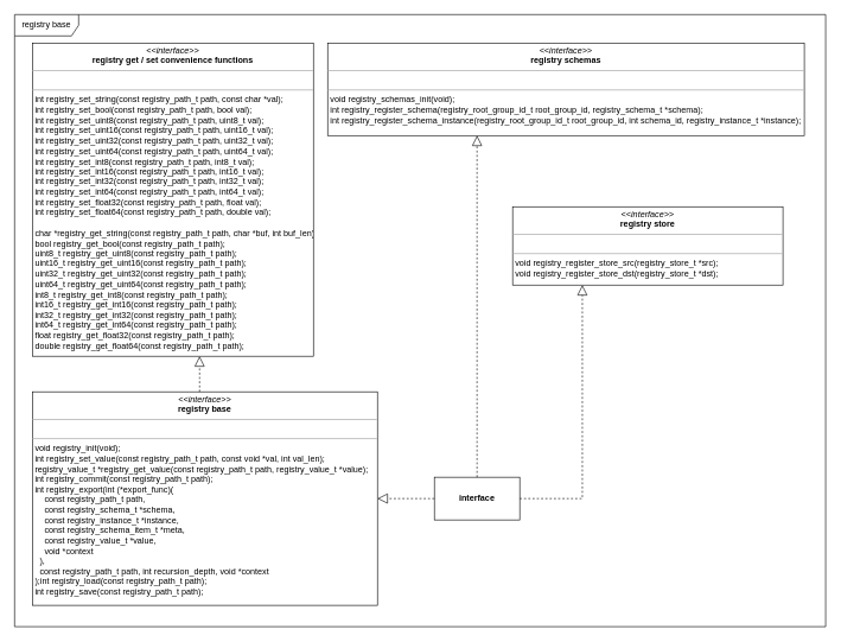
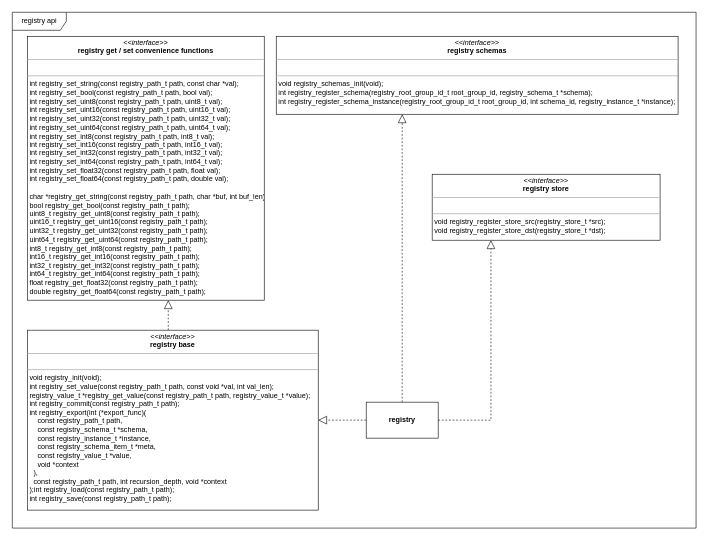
  <mxCell id="0" />
  <mxCell id="1" parent="0" />
- <mxCell id="2" value="registry base" style="shape=umlFrame;whiteSpace=wrap;html=1;verticalAlign=top;width=90;height=30;swimlaneFillColor=#ffffff;" parent="1" vertex="1"><mxGeometry x="20" y="20" width="1140" height="860" as="geometry" /></mxCell>
+ <mxCell id="2" value="registry api" style="shape=umlFrame;whiteSpace=wrap;html=1;verticalAlign=top;width=90;height=30;swimlaneFillColor=#ffffff;" parent="1" vertex="1"><mxGeometry x="20" y="20" width="1140" height="860" as="geometry" /></mxCell>
  <mxCell id="3" value="&lt;p style=&quot;margin: 0px ; margin-top: 4px ; text-align: center&quot;&gt;&lt;i&gt;&amp;lt;&amp;lt;interface&amp;gt;&amp;gt;&lt;/i&gt;&lt;br&gt;&lt;b&gt;registry base&lt;/b&gt;&lt;br&gt;&lt;/p&gt;&lt;hr size=&quot;1&quot;&gt;&lt;p style=&quot;margin: 0px ; margin-left: 4px&quot;&gt;&lt;br&gt;&lt;/p&gt;&lt;hr size=&quot;1&quot;&gt;&lt;p style=&quot;margin: 0px ; margin-left: 4px&quot;&gt;void registry_init(void);&lt;/p&gt;&lt;p style=&quot;margin: 0px ; margin-left: 4px&quot;&gt;int registry_set_value(const registry_path_t path, const void *val, int val_len);&lt;/p&gt;&lt;p style=&quot;margin: 0px ; margin-left: 4px&quot;&gt;registry_value_t *registry_get_value(const registry_path_t path, registry_value_t *value);&lt;/p&gt;&lt;p style=&quot;margin: 0px ; margin-left: 4px&quot;&gt;int registry_commit(const registry_path_t path);&lt;/p&gt;&lt;p style=&quot;margin: 0px ; margin-left: 4px&quot;&gt;int registry_export(int (*export_func)(&lt;/p&gt;&lt;p style=&quot;margin: 0px ; margin-left: 4px&quot;&gt;&amp;nbsp; &amp;nbsp; const registry_path_t path,&lt;/p&gt;&lt;p style=&quot;margin: 0px ; margin-left: 4px&quot;&gt;&amp;nbsp; &amp;nbsp; const registry_schema_t *schema,&lt;/p&gt;&lt;p style=&quot;margin: 0px ; margin-left: 4px&quot;&gt;&amp;nbsp; &amp;nbsp; const registry_instance_t *instance,&lt;/p&gt;&lt;p style=&quot;margin: 0px ; margin-left: 4px&quot;&gt;&amp;nbsp; &amp;nbsp; const registry_schema_item_t *meta,&lt;/p&gt;&lt;p style=&quot;margin: 0px ; margin-left: 4px&quot;&gt;&amp;nbsp; &amp;nbsp; const registry_value_t *value,&lt;/p&gt;&lt;p style=&quot;margin: 0px ; margin-left: 4px&quot;&gt;&amp;nbsp; &amp;nbsp; void *context&lt;/p&gt;&lt;p style=&quot;margin: 0px ; margin-left: 4px&quot;&gt;&amp;nbsp; ),&lt;/p&gt;&lt;p style=&quot;margin: 0px ; margin-left: 4px&quot;&gt;&amp;nbsp; const registry_path_t path, int recursion_depth, void *context&lt;/p&gt;&lt;p style=&quot;margin: 0px ; margin-left: 4px&quot;&gt;);&lt;span&gt;int registry_load(const registry_path_t path);&lt;/span&gt;&lt;/p&gt;&lt;p style=&quot;margin: 0px 0px 0px 4px&quot;&gt;int registry_save(const registry_path_t path);&lt;/p&gt;" style="verticalAlign=top;align=left;overflow=fill;fontSize=12;fontFamily=Helvetica;html=1;" parent="1" vertex="1"><mxGeometry x="45" y="550" width="485" height="300" as="geometry" /></mxCell>
  <mxCell id="4" value="&lt;p style=&quot;margin: 0px ; margin-top: 4px ; text-align: center&quot;&gt;&lt;i&gt;&amp;lt;&amp;lt;interface&amp;gt;&amp;gt;&lt;/i&gt;&lt;br&gt;&lt;b&gt;registry store&lt;/b&gt;&lt;br&gt;&lt;/p&gt;&lt;hr size=&quot;1&quot;&gt;&lt;p style=&quot;margin: 0px ; margin-left: 4px&quot;&gt;&lt;br&gt;&lt;/p&gt;&lt;hr size=&quot;1&quot;&gt;&lt;p style=&quot;margin: 0px ; margin-left: 4px&quot;&gt;&lt;span&gt;void registry_register_store_src(registry_store_t *src);&lt;/span&gt;&lt;br&gt;&lt;/p&gt;&lt;p style=&quot;margin: 0px ; margin-left: 4px&quot;&gt;void registry_register_store_dst(registry_store_t *dst);&lt;/p&gt;&lt;p style=&quot;margin: 0px ; margin-left: 4px&quot;&gt;&lt;br&gt;&lt;/p&gt;" style="verticalAlign=top;align=left;overflow=fill;fontSize=12;fontFamily=Helvetica;html=1;" parent="1" vertex="1"><mxGeometry x="720" y="290" width="380" height="110" as="geometry" /></mxCell>
- <mxCell id="5" value="&lt;b&gt;interface&lt;/b&gt;" style="rounded=0;whiteSpace=wrap;html=1;" parent="1" vertex="1"><mxGeometry x="610" y="670" width="120" height="60" as="geometry" /></mxCell>
+ <mxCell id="5" value="&lt;b&gt;registry&lt;/b&gt;" style="rounded=0;whiteSpace=wrap;html=1;" parent="1" vertex="1"><mxGeometry x="610" y="670" width="120" height="60" as="geometry" /></mxCell>
  <mxCell id="6" value="" style="endArrow=block;dashed=1;endFill=0;endSize=12;html=1;edgeStyle=orthogonalEdgeStyle;rounded=0;" parent="1" source="5" target="3" edge="1"><mxGeometry width="160" relative="1" as="geometry"><mxPoint x="480" y="420" as="sourcePoint" /><mxPoint x="730" y="730.091" as="targetPoint" /></mxGeometry></mxCell>
  <mxCell id="7" value="" style="endArrow=block;dashed=1;endFill=0;endSize=12;html=1;edgeStyle=orthogonalEdgeStyle;rounded=0;" parent="1" source="5" target="4" edge="1"><mxGeometry width="160" relative="1" as="geometry"><mxPoint x="580" y="480" as="sourcePoint" /><mxPoint x="405" y="300" as="targetPoint" /><Array as="points"><mxPoint x="818" y="540" /><mxPoint x="818" y="540" /></Array></mxGeometry></mxCell>
  <mxCell id="8" value="&lt;p style=&quot;margin: 0px ; margin-top: 4px ; text-align: center&quot;&gt;&lt;i&gt;&amp;lt;&amp;lt;interface&amp;gt;&amp;gt;&lt;/i&gt;&lt;br&gt;&lt;b&gt;registry get / set convenience functions&lt;/b&gt;&lt;br&gt;&lt;/p&gt;&lt;hr size=&quot;1&quot;&gt;&lt;p style=&quot;margin: 0px ; margin-left: 4px&quot;&gt;&lt;br&gt;&lt;/p&gt;&lt;hr size=&quot;1&quot;&gt;&lt;p style=&quot;margin: 0px 0px 0px 4px&quot;&gt;&lt;span&gt;int registry_set_string(const registry_path_t path, const char *val);&lt;/span&gt;&lt;br&gt;&lt;/p&gt;&lt;p style=&quot;margin: 0px 0px 0px 4px&quot;&gt;int registry_set_bool(const registry_path_t path, bool val);&lt;/p&gt;&lt;p style=&quot;margin: 0px 0px 0px 4px&quot;&gt;int registry_set_uint8(const registry_path_t path, uint8_t val);&lt;/p&gt;&lt;p style=&quot;margin: 0px 0px 0px 4px&quot;&gt;int registry_set_uint16(const registry_path_t path, uint16_t val);&lt;/p&gt;&lt;p style=&quot;margin: 0px 0px 0px 4px&quot;&gt;int registry_set_uint32(const registry_path_t path, uint32_t val);&lt;/p&gt;&lt;p style=&quot;margin: 0px 0px 0px 4px&quot;&gt;int registry_set_uint64(const registry_path_t path, uint64_t val);&lt;/p&gt;&lt;p style=&quot;margin: 0px 0px 0px 4px&quot;&gt;int registry_set_int8(const registry_path_t path, int8_t val);&lt;/p&gt;&lt;p style=&quot;margin: 0px 0px 0px 4px&quot;&gt;int registry_set_int16(const registry_path_t path, int16_t val);&lt;/p&gt;&lt;p style=&quot;margin: 0px 0px 0px 4px&quot;&gt;int registry_set_int32(const registry_path_t path, int32_t val);&lt;/p&gt;&lt;p style=&quot;margin: 0px 0px 0px 4px&quot;&gt;int registry_set_int64(const registry_path_t path, int64_t val);&lt;/p&gt;&lt;p style=&quot;margin: 0px 0px 0px 4px&quot;&gt;int registry_set_float32(const registry_path_t path, float val);&lt;/p&gt;&lt;p style=&quot;margin: 0px 0px 0px 4px&quot;&gt;int registry_set_float64(const registry_path_t path, double val);&lt;/p&gt;&lt;p style=&quot;margin: 0px 0px 0px 4px&quot;&gt;&lt;br&gt;&lt;/p&gt;&lt;p style=&quot;margin: 0px ; margin-left: 4px&quot;&gt;char *registry_get_string(const registry_path_t path, char *buf, int buf_len);&lt;/p&gt;&lt;p style=&quot;margin: 0px ; margin-left: 4px&quot;&gt;bool registry_get_bool(const registry_path_t path);&lt;/p&gt;&lt;p style=&quot;margin: 0px ; margin-left: 4px&quot;&gt;uint8_t registry_get_uint8(const registry_path_t path);&lt;/p&gt;&lt;p style=&quot;margin: 0px ; margin-left: 4px&quot;&gt;uint16_t registry_get_uint16(const registry_path_t path);&lt;/p&gt;&lt;p style=&quot;margin: 0px ; margin-left: 4px&quot;&gt;uint32_t registry_get_uint32(const registry_path_t path);&lt;/p&gt;&lt;p style=&quot;margin: 0px ; margin-left: 4px&quot;&gt;uint64_t registry_get_uint64(const registry_path_t path);&lt;/p&gt;&lt;p style=&quot;margin: 0px ; margin-left: 4px&quot;&gt;int8_t registry_get_int8(const registry_path_t path);&lt;/p&gt;&lt;p style=&quot;margin: 0px ; margin-left: 4px&quot;&gt;int16_t registry_get_int16(const registry_path_t path);&lt;/p&gt;&lt;p style=&quot;margin: 0px ; margin-left: 4px&quot;&gt;int32_t registry_get_int32(const registry_path_t path);&lt;/p&gt;&lt;p style=&quot;margin: 0px ; margin-left: 4px&quot;&gt;int64_t registry_get_int64(const registry_path_t path);&lt;/p&gt;&lt;p style=&quot;margin: 0px ; margin-left: 4px&quot;&gt;float registry_get_float32(const registry_path_t path);&lt;/p&gt;&lt;p style=&quot;margin: 0px ; margin-left: 4px&quot;&gt;double registry_get_float64(const registry_path_t path);&lt;/p&gt;" style="verticalAlign=top;align=left;overflow=fill;fontSize=12;fontFamily=Helvetica;html=1;" parent="1" vertex="1"><mxGeometry x="45" y="60" width="395" height="440" as="geometry" /></mxCell>
  <mxCell id="9" value="" style="endArrow=block;dashed=1;endFill=0;endSize=12;html=1;edgeStyle=orthogonalEdgeStyle;rounded=0;" parent="1" source="3" target="8" edge="1"><mxGeometry width="160" relative="1" as="geometry"><mxPoint x="760" y="665" as="sourcePoint" /><mxPoint x="560" y="665" as="targetPoint" /><Array as="points"><mxPoint x="280" y="530" /><mxPoint x="280" y="530" /></Array></mxGeometry></mxCell>
  <mxCell id="10" value="&lt;p style=&quot;margin: 0px ; margin-top: 4px ; text-align: center&quot;&gt;&lt;i&gt;&amp;lt;&amp;lt;interface&amp;gt;&amp;gt;&lt;/i&gt;&lt;br&gt;&lt;b&gt;registry schemas&lt;/b&gt;&lt;br&gt;&lt;/p&gt;&lt;hr size=&quot;1&quot;&gt;&lt;p style=&quot;margin: 0px ; margin-left: 4px&quot;&gt;&lt;br&gt;&lt;/p&gt;&lt;hr size=&quot;1&quot;&gt;&lt;p style=&quot;margin: 0px ; margin-left: 4px&quot;&gt;void registry_schemas_init(void);&lt;/p&gt;&lt;p style=&quot;margin: 0px 0px 0px 4px&quot;&gt;int registry_register_schema(registry_root_group_id_t root_group_id, registry_schema_t *schema);&lt;/p&gt;&lt;p style=&quot;margin: 0px 0px 0px 4px&quot;&gt;int registry_register_schema_instance(registry_root_group_id_t root_group_id, int schema_id, registry_instance_t *instance);&lt;/p&gt;" style="verticalAlign=top;align=left;overflow=fill;fontSize=12;fontFamily=Helvetica;html=1;" parent="1" vertex="1"><mxGeometry x="460" y="60" width="670" height="130" as="geometry" /></mxCell>
  <mxCell id="11" value="" style="endArrow=block;dashed=1;endFill=0;endSize=12;html=1;edgeStyle=orthogonalEdgeStyle;rounded=0;" parent="1" source="5" target="10" edge="1"><mxGeometry width="160" relative="1" as="geometry"><mxPoint x="827.5" y="640" as="sourcePoint" /><mxPoint x="827.5" y="250" as="targetPoint" /><Array as="points"><mxPoint x="670" y="420" /><mxPoint x="670" y="420" /></Array></mxGeometry></mxCell>
